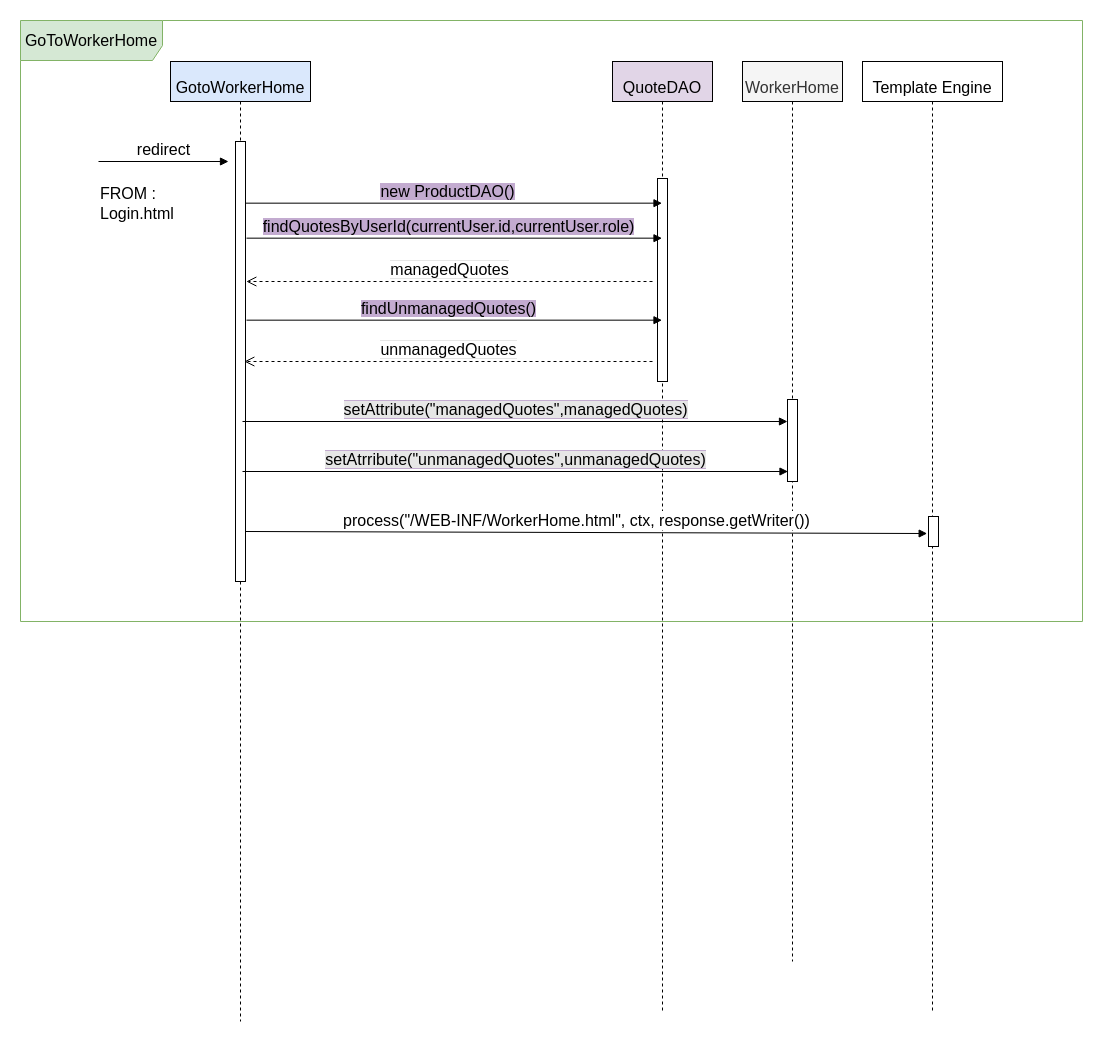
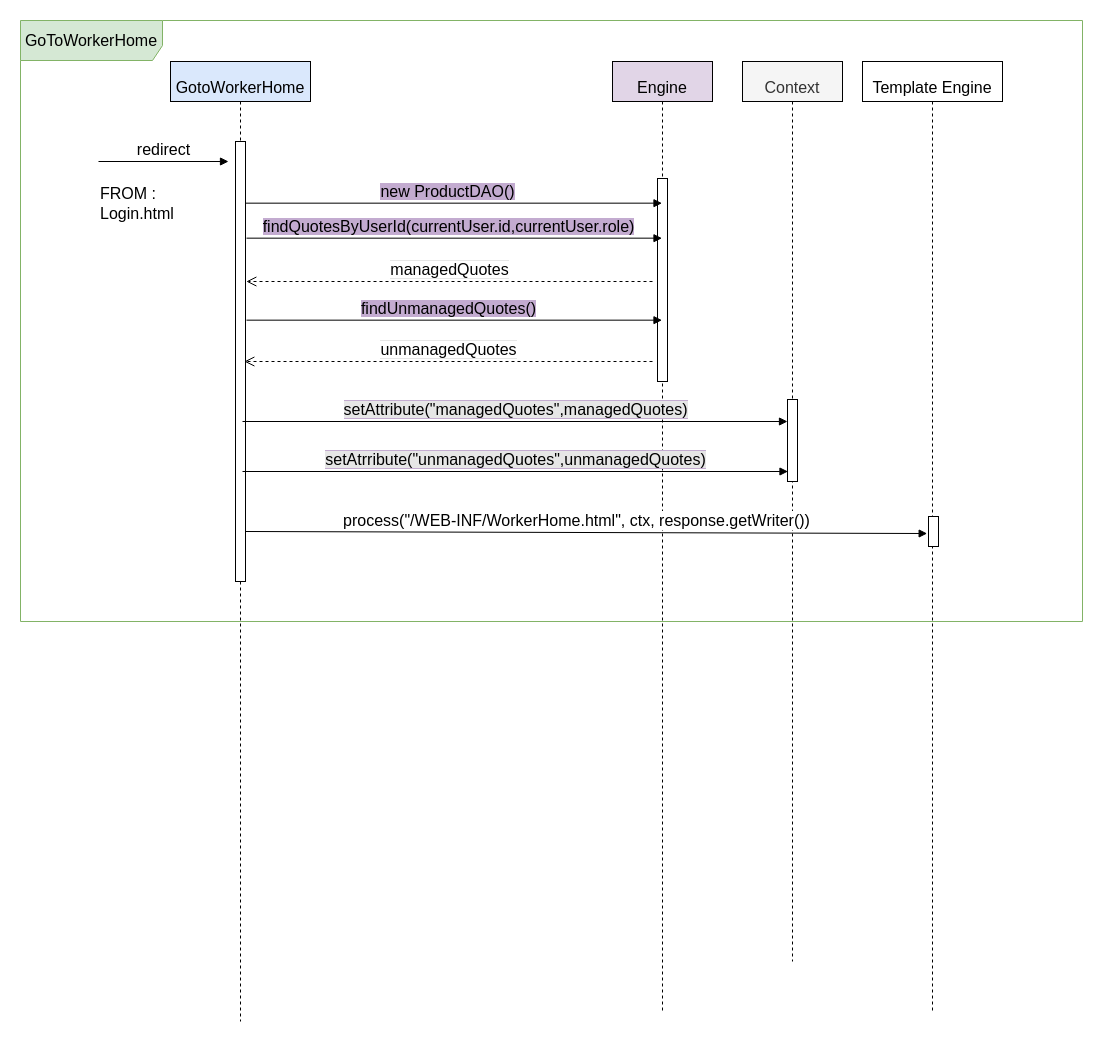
  <mxCell id="0" />
  <mxCell id="1" parent="0" />
  <mxCell id="2" value="GoToWorkerHome" style="shape=umlFrame;whiteSpace=wrap;html=1;fontSize=16;width=142;height=40;fillColor=#d5e8d4;strokeColor=#82b366;" vertex="1" parent="1"><mxGeometry x="20" y="20" width="1062" height="601" as="geometry" /></mxCell>
  <mxCell id="3" value="&lt;font style=&quot;font-size: 16px;&quot;&gt;GotoWorkerHome&lt;/font&gt;" style="shape=umlLifeline;perimeter=lifelinePerimeter;whiteSpace=wrap;html=1;container=1;collapsible=0;recursiveResize=0;outlineConnect=0;fontSize=33;align=center;fillColor=#dae8fc;strokeColor=#000000;" vertex="1" parent="1"><mxGeometry x="170" y="61" width="140" height="960" as="geometry" /></mxCell>
  <mxCell id="4" value="" style="html=1;points=[];perimeter=orthogonalPerimeter;fontSize=16;" vertex="1" parent="1"><mxGeometry x="235" y="141" width="10" height="440" as="geometry" /></mxCell>
  <mxCell id="5" value="redirect" style="html=1;verticalAlign=bottom;endArrow=block;rounded=0;fontSize=16;" edge="1" parent="1"><mxGeometry width="80" relative="1" as="geometry"><mxPoint x="98" y="161" as="sourcePoint" /><mxPoint x="228" y="161" as="targetPoint" /></mxGeometry></mxCell>
  <mxCell id="6" value="FROM :&lt;br&gt;Login.html" style="text;html=1;strokeColor=none;fillColor=none;align=left;verticalAlign=middle;whiteSpace=wrap;rounded=0;fontSize=16;" vertex="1" parent="1"><mxGeometry x="98" y="178" width="102" height="50" as="geometry" /></mxCell>
- <mxCell id="7" value="&lt;span style=&quot;font-size: 16px;&quot;&gt;WorkerHome&lt;/span&gt;" style="shape=umlLifeline;perimeter=lifelinePerimeter;whiteSpace=wrap;html=1;container=1;collapsible=0;recursiveResize=0;outlineConnect=0;fontSize=33;align=center;fillColor=#f5f5f5;strokeColor=#000000;fontColor=#333333;" vertex="1" parent="1"><mxGeometry x="742" y="61" width="100" height="900" as="geometry" /></mxCell>
+ <mxCell id="7" value="&lt;span style=&quot;font-size: 16px;&quot;&gt;Context&lt;/span&gt;" style="shape=umlLifeline;perimeter=lifelinePerimeter;whiteSpace=wrap;html=1;container=1;collapsible=0;recursiveResize=0;outlineConnect=0;fontSize=33;align=center;fillColor=#f5f5f5;strokeColor=#000000;fontColor=#333333;" vertex="1" parent="1"><mxGeometry x="742" y="61" width="100" height="900" as="geometry" /></mxCell>
  <mxCell id="8" value="" style="html=1;points=[];perimeter=orthogonalPerimeter;fontSize=16;" vertex="1" parent="7"><mxGeometry x="45" y="338" width="10" height="82" as="geometry" /></mxCell>
- <mxCell id="9" value="&lt;span style=&quot;font-size: 16px;&quot;&gt;QuoteDAO&lt;/span&gt;" style="shape=umlLifeline;perimeter=lifelinePerimeter;whiteSpace=wrap;html=1;container=1;collapsible=0;recursiveResize=0;outlineConnect=0;fontSize=33;align=center;fillColor=#e1d5e7;strokeColor=#000000;" vertex="1" parent="1"><mxGeometry x="612" y="61" width="100" height="950" as="geometry" /></mxCell>
+ <mxCell id="9" value="&lt;span style=&quot;font-size: 16px;&quot;&gt;Engine&lt;/span&gt;" style="shape=umlLifeline;perimeter=lifelinePerimeter;whiteSpace=wrap;html=1;container=1;collapsible=0;recursiveResize=0;outlineConnect=0;fontSize=33;align=center;fillColor=#e1d5e7;strokeColor=#000000;" vertex="1" parent="1"><mxGeometry x="612" y="61" width="100" height="950" as="geometry" /></mxCell>
  <mxCell id="10" value="" style="html=1;points=[];perimeter=orthogonalPerimeter;fontSize=16;" vertex="1" parent="9"><mxGeometry x="45" y="117" width="10" height="203" as="geometry" /></mxCell>
  <mxCell id="11" value="&lt;span style=&quot;background-color: rgb(255, 255, 255);&quot;&gt;managedQuotes&lt;/span&gt;" style="html=1;verticalAlign=bottom;endArrow=open;dashed=1;endSize=8;rounded=0;labelBackgroundColor=#E6E6E6;fontSize=16;" edge="1" parent="9"><mxGeometry relative="1" as="geometry"><mxPoint x="40" y="220" as="sourcePoint" /><mxPoint x="-366.167" y="220" as="targetPoint" /></mxGeometry></mxCell>
  <mxCell id="12" value="&lt;span style=&quot;font-size: 16px;&quot;&gt;Template Engine&lt;/span&gt;" style="shape=umlLifeline;perimeter=lifelinePerimeter;whiteSpace=wrap;html=1;container=1;collapsible=0;recursiveResize=0;outlineConnect=0;fontSize=33;align=center;" vertex="1" parent="1"><mxGeometry x="862" y="61" width="140" height="950" as="geometry" /></mxCell>
  <mxCell id="13" value="" style="html=1;points=[];perimeter=orthogonalPerimeter;fontSize=16;" vertex="1" parent="12"><mxGeometry x="66" y="455" width="10" height="30" as="geometry" /></mxCell>
  <mxCell id="14" value="process(&quot;/WEB-INF/WorkerHome.html&quot;, ctx, response.getWriter())" style="html=1;verticalAlign=bottom;endArrow=block;rounded=0;fontSize=16;entryX=-0.133;entryY=0.567;entryDx=0;entryDy=0;entryPerimeter=0;" edge="1" parent="1" target="13"><mxGeometry x="-0.029" width="80" relative="1" as="geometry"><mxPoint x="245" y="531" as="sourcePoint" /><mxPoint x="922" y="531" as="targetPoint" /><mxPoint as="offset" /></mxGeometry></mxCell>
  <mxCell id="15" value="&lt;span style=&quot;background-color: rgb(195, 171, 208);&quot;&gt;findQuotesByUserId(currentUser.id,currentUser.role)&lt;/span&gt;" style="html=1;verticalAlign=bottom;endArrow=block;rounded=0;fontSize=16;" edge="1" parent="1" target="9"><mxGeometry x="-0.029" width="80" relative="1" as="geometry"><mxPoint x="246" y="237.67" as="sourcePoint" /><mxPoint x="632.5" y="237.67" as="targetPoint" /><mxPoint as="offset" /></mxGeometry></mxCell>
  <mxCell id="16" value="&lt;span style=&quot;background-color: rgb(195, 171, 208);&quot;&gt;findUnmanagedQuotes()&lt;/span&gt;" style="html=1;verticalAlign=bottom;endArrow=block;rounded=0;fontSize=16;" edge="1" parent="1"><mxGeometry x="-0.029" width="80" relative="1" as="geometry"><mxPoint x="246" y="319.67" as="sourcePoint" /><mxPoint x="661.5" y="319.67" as="targetPoint" /><mxPoint as="offset" /></mxGeometry></mxCell>
  <mxCell id="17" value="&lt;span style=&quot;background-color: rgb(255, 255, 255);&quot;&gt;unmanagedQuotes&lt;/span&gt;" style="html=1;verticalAlign=bottom;endArrow=open;dashed=1;endSize=8;rounded=0;labelBackgroundColor=#E6E6E6;fontSize=16;" edge="1" parent="1"><mxGeometry relative="1" as="geometry"><mxPoint x="652" y="361" as="sourcePoint" /><mxPoint x="243.833" y="361" as="targetPoint" /></mxGeometry></mxCell>
  <mxCell id="18" value="&lt;span style=&quot;background-color: rgb(195, 171, 208);&quot;&gt;new ProductDAO()&lt;/span&gt;" style="html=1;verticalAlign=bottom;endArrow=block;rounded=0;fontSize=16;" edge="1" parent="1" target="9"><mxGeometry x="-0.029" width="80" relative="1" as="geometry"><mxPoint x="245" y="202.67" as="sourcePoint" /><mxPoint x="891" y="202.17" as="targetPoint" /><mxPoint as="offset" /></mxGeometry></mxCell>
  <mxCell id="19" value="&lt;span style=&quot;background-color: rgb(230, 230, 230);&quot;&gt;setAttribute(&quot;managedQuotes&quot;,managedQuotes)&lt;/span&gt;" style="html=1;verticalAlign=bottom;endArrow=block;rounded=0;labelBackgroundColor=#C3ABD0;fontSize=16;" edge="1" parent="1"><mxGeometry width="80" relative="1" as="geometry"><mxPoint x="242" y="421" as="sourcePoint" /><mxPoint x="787" y="421" as="targetPoint" /></mxGeometry></mxCell>
  <mxCell id="20" value="&lt;span style=&quot;background-color: rgb(230, 230, 230);&quot;&gt;setAtrribute(&quot;unmanagedQuotes&quot;,unmanagedQuotes)&lt;/span&gt;" style="html=1;verticalAlign=bottom;endArrow=block;rounded=0;labelBackgroundColor=#C3ABD0;fontSize=16;" edge="1" parent="1"><mxGeometry width="80" relative="1" as="geometry"><mxPoint x="242" y="471" as="sourcePoint" /><mxPoint x="787.5" y="471" as="targetPoint" /></mxGeometry></mxCell>
